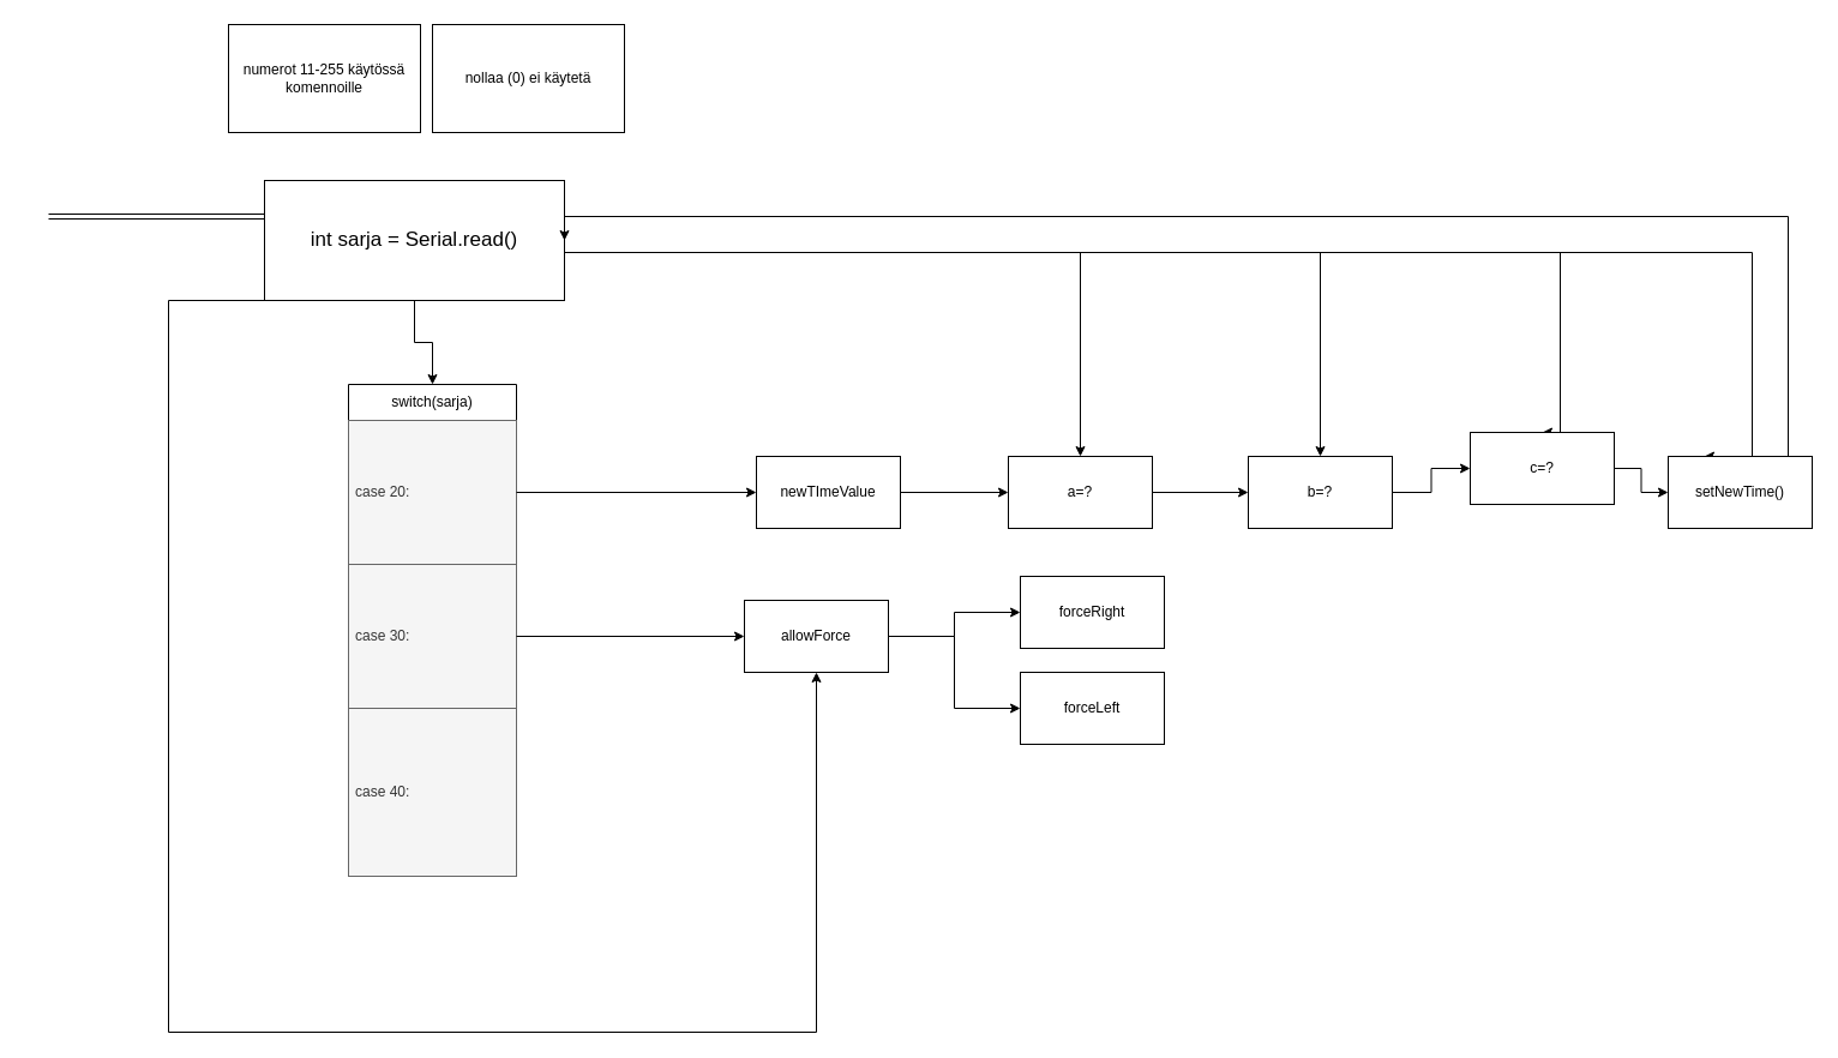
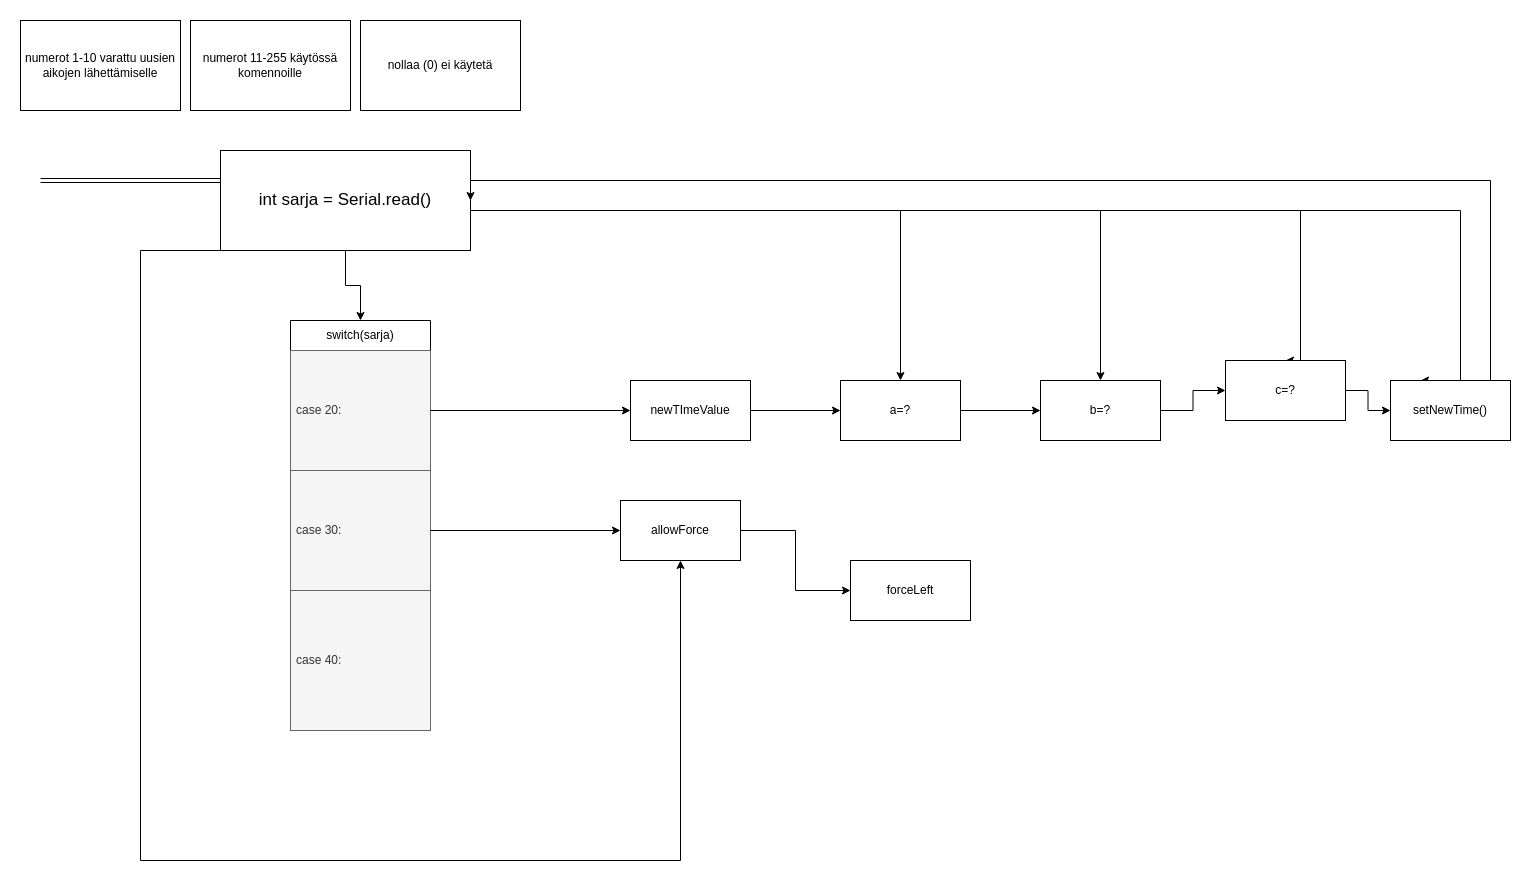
  <mxCell id="0" />
  <mxCell id="1" parent="0" />
  <mxCell id="2" style="edgeStyle=orthogonalEdgeStyle;rounded=0;orthogonalLoop=1;jettySize=auto;html=1;entryX=0.5;entryY=0;entryDx=0;entryDy=0;" edge="1" parent="1" source="8" target="13"><mxGeometry relative="1" as="geometry" /></mxCell>
  <mxCell id="3" style="edgeStyle=orthogonalEdgeStyle;rounded=0;orthogonalLoop=1;jettySize=auto;html=1;entryX=0.5;entryY=1;entryDx=0;entryDy=0;exitX=0;exitY=1;exitDx=0;exitDy=0;" edge="1" parent="1" source="8" target="19"><mxGeometry relative="1" as="geometry"><mxPoint x="620" y="100" as="sourcePoint" /><Array as="points"><mxPoint x="140" y="250" /><mxPoint x="140" y="860" /><mxPoint x="680" y="860" /></Array></mxGeometry></mxCell>
  <mxCell id="4" style="edgeStyle=orthogonalEdgeStyle;rounded=0;orthogonalLoop=1;jettySize=auto;html=1;entryX=0.5;entryY=0;entryDx=0;entryDy=0;" edge="1" parent="1" source="8" target="25"><mxGeometry relative="1" as="geometry"><Array as="points"><mxPoint x="900" y="210" /></Array></mxGeometry></mxCell>
  <mxCell id="5" style="edgeStyle=orthogonalEdgeStyle;rounded=0;orthogonalLoop=1;jettySize=auto;html=1;entryX=0.5;entryY=0;entryDx=0;entryDy=0;" edge="1" parent="1" source="8" target="27"><mxGeometry relative="1" as="geometry"><Array as="points"><mxPoint x="1100" y="210" /></Array></mxGeometry></mxCell>
  <mxCell id="6" style="edgeStyle=orthogonalEdgeStyle;rounded=0;orthogonalLoop=1;jettySize=auto;html=1;entryX=0.5;entryY=0;entryDx=0;entryDy=0;" edge="1" parent="1" source="8" target="29"><mxGeometry relative="1" as="geometry"><Array as="points"><mxPoint x="1300" y="210" /></Array></mxGeometry></mxCell>
  <mxCell id="7" style="edgeStyle=orthogonalEdgeStyle;rounded=0;orthogonalLoop=1;jettySize=auto;html=1;entryX=0.25;entryY=0;entryDx=0;entryDy=0;" edge="1" parent="1" source="8" target="31"><mxGeometry relative="1" as="geometry"><Array as="points"><mxPoint x="1460" y="210" /></Array></mxGeometry></mxCell>
  <mxCell id="8" value="&lt;font style=&quot;font-size: 17px;&quot;&gt;int sarja = &lt;font style=&quot;font-size: 17px;&quot;&gt;Serial.read()&lt;/font&gt;&lt;/font&gt;" style="rounded=0;whiteSpace=wrap;html=1;" parent="1" vertex="1"><mxGeometry x="220" y="150" width="250" height="100" as="geometry" /></mxCell>
  <mxCell id="9" value="" style="shape=link;html=1;rounded=0;" edge="1" parent="1"><mxGeometry width="100" relative="1" as="geometry"><mxPoint x="40" y="180" as="sourcePoint" /><mxPoint x="220" y="180" as="targetPoint" /></mxGeometry></mxCell>
+ <mxCell id="10" value="numerot 1-10 varattu uusien aikojen lähettämiselle" style="rounded=0;whiteSpace=wrap;html=1;" vertex="1" parent="1"><mxGeometry width="160" height="90" as="geometry" x="20" y="20" /></mxCell>
  <mxCell id="11" value="numerot 11-255 käytössä komennoille" style="rounded=0;whiteSpace=wrap;html=1;" vertex="1" parent="1"><mxGeometry x="190" width="160" height="90" as="geometry" y="20" /></mxCell>
  <mxCell id="12" value="nollaa (0) ei käytetä" style="rounded=0;whiteSpace=wrap;html=1;" vertex="1" parent="1"><mxGeometry x="360" width="160" height="90" as="geometry" y="20" /></mxCell>
  <mxCell id="13" value="switch(sarja)" style="swimlane;fontStyle=0;childLayout=stackLayout;horizontal=1;startSize=30;horizontalStack=0;resizeParent=1;resizeParentMax=0;resizeLast=0;collapsible=1;marginBottom=0;whiteSpace=wrap;html=1;" vertex="1" parent="1"><mxGeometry x="290" y="320" width="140" height="410" as="geometry" /></mxCell>
  <mxCell id="14" value="case 20:" style="text;strokeColor=#666666;fillColor=#f5f5f5;align=left;verticalAlign=middle;spacingLeft=4;spacingRight=4;overflow=hidden;points=[[0,0.5],[1,0.5]];portConstraint=eastwest;rotatable=0;whiteSpace=wrap;html=1;fontColor=#333333;" vertex="1" parent="13"><mxGeometry y="30" width="140" height="120" as="geometry" /></mxCell>
  <mxCell id="15" value="case 30:" style="text;strokeColor=#666666;fillColor=#f5f5f5;align=left;verticalAlign=middle;spacingLeft=4;spacingRight=4;overflow=hidden;points=[[0,0.5],[1,0.5]];portConstraint=eastwest;rotatable=0;whiteSpace=wrap;html=1;fontColor=#333333;" vertex="1" parent="13"><mxGeometry y="150" width="140" height="120" as="geometry" /></mxCell>
  <mxCell id="16" value="case 40:" style="text;strokeColor=#666666;fillColor=#f5f5f5;align=left;verticalAlign=middle;spacingLeft=4;spacingRight=4;overflow=hidden;points=[[0,0.5],[1,0.5]];portConstraint=eastwest;rotatable=0;whiteSpace=wrap;html=1;fontColor=#333333;" vertex="1" parent="13"><mxGeometry y="270" width="140" height="140" as="geometry" /></mxCell>
- <mxCell id="17" style="edgeStyle=orthogonalEdgeStyle;rounded=0;orthogonalLoop=1;jettySize=auto;html=1;" edge="1" parent="1" source="19" target="33"><mxGeometry relative="1" as="geometry" /></mxCell>
  <mxCell id="18" style="edgeStyle=orthogonalEdgeStyle;rounded=0;orthogonalLoop=1;jettySize=auto;html=1;entryX=0;entryY=0.5;entryDx=0;entryDy=0;" edge="1" parent="1" source="19" target="32"><mxGeometry relative="1" as="geometry" /></mxCell>
  <mxCell id="19" value="allowForce" style="rounded=0;whiteSpace=wrap;html=1;" vertex="1" parent="1"><mxGeometry x="620" y="500" width="120" height="60" as="geometry" /></mxCell>
  <mxCell id="20" style="edgeStyle=orthogonalEdgeStyle;rounded=0;orthogonalLoop=1;jettySize=auto;html=1;entryX=0;entryY=0.5;entryDx=0;entryDy=0;" edge="1" parent="1" source="21" target="25"><mxGeometry relative="1" as="geometry" /></mxCell>
  <mxCell id="21" value="newTImeValue" style="rounded=0;whiteSpace=wrap;html=1;" vertex="1" parent="1"><mxGeometry x="630" y="380" width="120" height="60" as="geometry" /></mxCell>
  <mxCell id="22" style="edgeStyle=orthogonalEdgeStyle;rounded=0;orthogonalLoop=1;jettySize=auto;html=1;" edge="1" parent="1" source="14" target="21"><mxGeometry relative="1" as="geometry" /></mxCell>
  <mxCell id="23" style="edgeStyle=orthogonalEdgeStyle;rounded=0;orthogonalLoop=1;jettySize=auto;html=1;entryX=0;entryY=0.5;entryDx=0;entryDy=0;" edge="1" parent="1" source="15" target="19"><mxGeometry relative="1" as="geometry" /></mxCell>
  <mxCell id="24" style="edgeStyle=orthogonalEdgeStyle;rounded=0;orthogonalLoop=1;jettySize=auto;html=1;entryX=0;entryY=0.5;entryDx=0;entryDy=0;" edge="1" parent="1" source="25" target="27"><mxGeometry relative="1" as="geometry" /></mxCell>
  <mxCell id="25" value="a=?" style="rounded=0;whiteSpace=wrap;html=1;" vertex="1" parent="1"><mxGeometry x="840" y="380" width="120" height="60" as="geometry" /></mxCell>
  <mxCell id="26" style="edgeStyle=orthogonalEdgeStyle;rounded=0;orthogonalLoop=1;jettySize=auto;html=1;" edge="1" parent="1" source="27" target="29"><mxGeometry relative="1" as="geometry" /></mxCell>
  <mxCell id="27" value="b=?" style="rounded=0;whiteSpace=wrap;html=1;" vertex="1" parent="1"><mxGeometry x="1040" y="380" width="120" height="60" as="geometry" /></mxCell>
  <mxCell id="28" style="edgeStyle=orthogonalEdgeStyle;rounded=0;orthogonalLoop=1;jettySize=auto;html=1;" edge="1" parent="1" source="29" target="31"><mxGeometry relative="1" as="geometry" /></mxCell>
  <mxCell id="29" value="c=?" style="rounded=0;whiteSpace=wrap;html=1;" vertex="1" parent="1"><mxGeometry x="1225" y="360" width="120" height="60" as="geometry" /></mxCell>
  <mxCell id="30" style="edgeStyle=orthogonalEdgeStyle;rounded=0;orthogonalLoop=1;jettySize=auto;html=1;entryX=1;entryY=0.5;entryDx=0;entryDy=0;" edge="1" parent="1" source="31" target="8"><mxGeometry relative="1" as="geometry"><Array as="points"><mxPoint x="1490" y="180" /></Array></mxGeometry></mxCell>
  <mxCell id="31" value="setNewTime()" style="rounded=0;whiteSpace=wrap;html=1;" vertex="1" parent="1"><mxGeometry x="1390" y="380" width="120" height="60" as="geometry" /></mxCell>
  <mxCell id="32" value="forceLeft" style="rounded=0;whiteSpace=wrap;html=1;" vertex="1" parent="1"><mxGeometry x="850" y="560" width="120" height="60" as="geometry" /></mxCell>
- <mxCell id="33" value="forceRight" style="rounded=0;whiteSpace=wrap;html=1;" vertex="1" parent="1"><mxGeometry x="850" y="480" width="120" height="60" as="geometry" /></mxCell>
